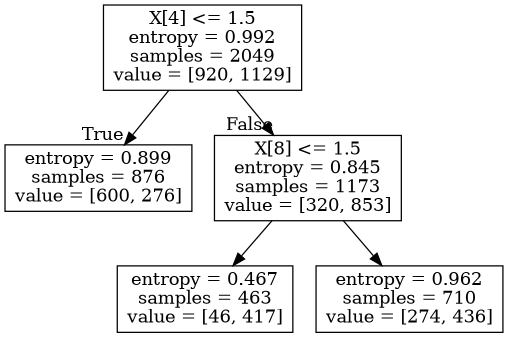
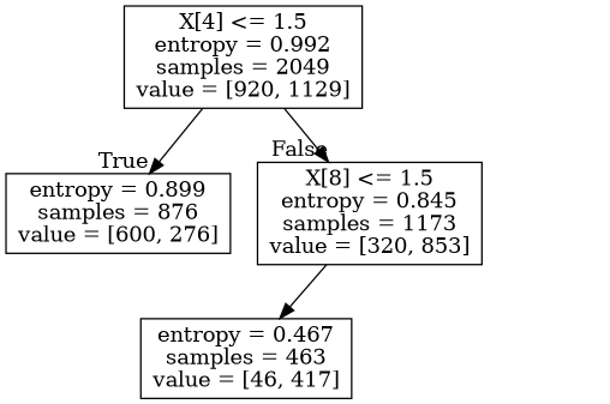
  digraph {
    node [shape=box]
    n1 [label="X[4] <= 1.5\nentropy = 0.992\nsamples = 2049\nvalue = [920, 1129]"]
    n2 [label="entropy = 0.899\nsamples = 876\nvalue = [600, 276]"]
    n3 [label="X[8] <= 1.5\nentropy = 0.845\nsamples = 1173\nvalue = [320, 853]"]
    n4 [label="entropy = 0.467\nsamples = 463\nvalue = [46, 417]"]
-   n5 [label="entropy = 0.962\nsamples = 710\nvalue = [274, 436]"]
    n1 -> n2 [headlabel=True labelangle=45 labeldistance=2.5]
    n1 -> n3 [headlabel=False labelangle=-45 labeldistance=2.5]
    n3 -> n4
-   n3 -> n5
  }
